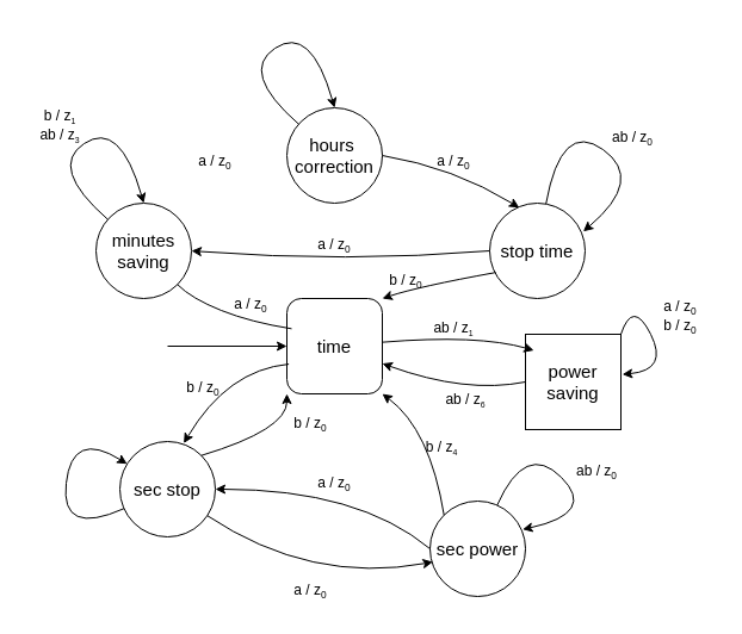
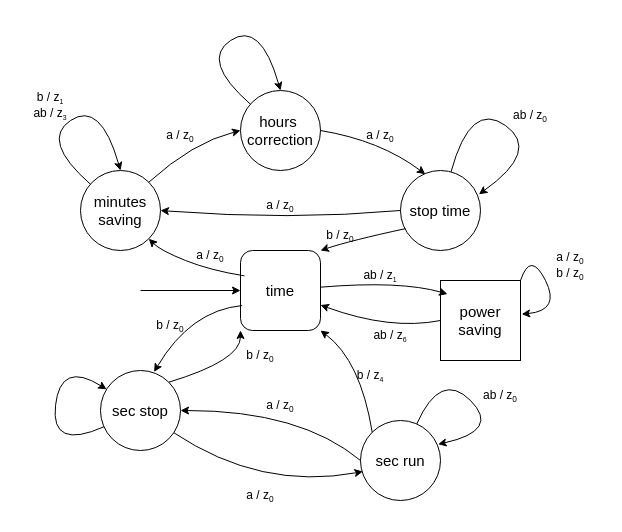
  <mxCell id="0" />
  <mxCell id="1" parent="0" />
  <mxCell id="2" value="time" style="whiteSpace=wrap;html=1;aspect=fixed;fillColor=none;fontSize=15;rounded=1;" vertex="1" parent="1"><mxGeometry x="240" y="250" width="80" height="80" as="geometry" /></mxCell>
  <mxCell id="3" value="minutes saving" style="ellipse;whiteSpace=wrap;html=1;aspect=fixed;fillColor=none;fontSize=15;" vertex="1" parent="1"><mxGeometry x="80" y="170" width="80" height="80" as="geometry" /></mxCell>
  <mxCell id="4" value="hours&amp;nbsp;&lt;div&gt;&lt;span style=&quot;background-color: transparent; color: light-dark(rgb(0, 0, 0), rgb(255, 255, 255));&quot;&gt;correction&lt;/span&gt;&lt;/div&gt;" style="ellipse;whiteSpace=wrap;html=1;aspect=fixed;fillColor=none;fontSize=15;" vertex="1" parent="1"><mxGeometry x="240" y="90" width="80" height="80" as="geometry" /></mxCell>
- <mxCell id="5" value="stop time" style="ellipse;whiteSpace=wrap;html=1;aspect=fixed;fillColor=none;fontSize=15;" vertex="1" parent="1"><mxGeometry x="410" y="170" width="80" height="80" as="geometry" /></mxCell>
+ <mxCell id="5" value="stop time" style="ellipse;whiteSpace=wrap;html=1;aspect=fixed;fillColor=none;fontSize=15;" vertex="1" parent="1"><mxGeometry x="400" y="170" width="80" height="80" as="geometry" /></mxCell>
  <mxCell id="6" value="sec stop" style="ellipse;whiteSpace=wrap;html=1;aspect=fixed;fillColor=none;fontSize=15;" vertex="1" parent="1"><mxGeometry x="100" y="370" width="80" height="80" as="geometry" /></mxCell>
- <mxCell id="7" value="sec power" style="ellipse;whiteSpace=wrap;html=1;aspect=fixed;fillColor=none;fontSize=15;" vertex="1" parent="1"><mxGeometry x="360" y="420" width="80" height="80" as="geometry" /></mxCell>
- <mxCell id="8" value="" style="curved=1;endArrow=none;html=1;rounded=0;entryX=1;entryY=1;entryDx=0;entryDy=0;exitX=0.05;exitY=0.317;exitDx=0;exitDy=0;exitPerimeter=0;" edge="1" parent="1" source="2" target="3"><mxGeometry width="50" height="50" relative="1" as="geometry"><mxPoint x="160" y="300" as="sourcePoint" /><mxPoint x="210" y="250" as="targetPoint" /><Array as="points"><mxPoint x="210" y="270" /><mxPoint x="160" y="250" /></Array></mxGeometry></mxCell>
+ <mxCell id="7" value="sec run" style="ellipse;whiteSpace=wrap;html=1;aspect=fixed;fillColor=none;fontSize=15;" vertex="1" parent="1"><mxGeometry x="360" y="420" width="80" height="80" as="geometry" /></mxCell>
+ <mxCell id="8" value="" style="curved=1;endArrow=classic;html=1;rounded=0;entryX=1;entryY=1;entryDx=0;entryDy=0;exitX=0.05;exitY=0.317;exitDx=0;exitDy=0;exitPerimeter=0;" edge="1" parent="1" source="2" target="3"><mxGeometry width="50" height="50" relative="1" as="geometry"><mxPoint x="160" y="300" as="sourcePoint" /><mxPoint x="210" y="250" as="targetPoint" /><Array as="points"><mxPoint x="210" y="270" /><mxPoint x="160" y="250" /></Array></mxGeometry></mxCell>
+ <mxCell id="9" value="" style="curved=1;endArrow=classic;html=1;rounded=0;entryX=0;entryY=0.5;entryDx=0;entryDy=0;exitX=1;exitY=0;exitDx=0;exitDy=0;" edge="1" parent="1" source="3" target="4"><mxGeometry width="50" height="50" relative="1" as="geometry"><mxPoint x="226" y="147" as="sourcePoint" /><mxPoint x="130" y="110" as="targetPoint" /><Array as="points"><mxPoint x="192" y="142" /></Array></mxGeometry></mxCell>
  <mxCell id="10" value="" style="curved=1;endArrow=classic;html=1;rounded=0;entryX=0.31;entryY=0.047;entryDx=0;entryDy=0;exitX=1;exitY=0.5;exitDx=0;exitDy=0;entryPerimeter=0;" edge="1" parent="1" source="4" target="5"><mxGeometry width="50" height="50" relative="1" as="geometry"><mxPoint x="320" y="202" as="sourcePoint" /><mxPoint x="412" y="150" as="targetPoint" /><Array as="points"><mxPoint x="380" y="140" /></Array></mxGeometry></mxCell>
  <mxCell id="11" value="" style="curved=1;endArrow=classic;html=1;rounded=0;entryX=1;entryY=0;entryDx=0;entryDy=0;exitX=0.062;exitY=0.727;exitDx=0;exitDy=0;exitPerimeter=0;" edge="1" parent="1" source="5" target="2"><mxGeometry width="50" height="50" relative="1" as="geometry"><mxPoint x="330" y="310" as="sourcePoint" /><mxPoint x="435" y="354" as="targetPoint" /><Array as="points"><mxPoint x="350" y="240" /></Array></mxGeometry></mxCell>
  <mxCell id="12" value="" style="curved=1;endArrow=classic;html=1;rounded=0;entryX=1;entryY=0.5;entryDx=0;entryDy=0;exitX=0;exitY=0.5;exitDx=0;exitDy=0;" edge="1" parent="1" source="5" target="3"><mxGeometry width="50" height="50" relative="1" as="geometry"><mxPoint x="326" y="189.5" as="sourcePoint" /><mxPoint x="220" y="230.5" as="targetPoint" /><Array as="points"><mxPoint x="290" y="220" /></Array></mxGeometry></mxCell>
  <mxCell id="13" value="" style="curved=1;endArrow=classic;html=1;rounded=0;entryX=0.5;entryY=0;entryDx=0;entryDy=0;" edge="1" parent="1" source="3" target="3"><mxGeometry width="50" height="50" relative="1" as="geometry"><mxPoint x="20" y="190" as="sourcePoint" /><mxPoint x="140" y="150" as="targetPoint" /><Array as="points"><mxPoint x="40" y="140" /><mxPoint x="100" y="100" /></Array></mxGeometry></mxCell>
  <mxCell id="14" value="" style="curved=1;endArrow=classic;html=1;rounded=0;entryX=0.5;entryY=0;entryDx=0;entryDy=0;" edge="1" parent="1" source="4" target="4"><mxGeometry width="50" height="50" relative="1" as="geometry"><mxPoint x="250" y="104" as="sourcePoint" /><mxPoint x="280" y="90" as="targetPoint" /><Array as="points"><mxPoint x="200" y="60" /><mxPoint x="260" y="20" /></Array></mxGeometry></mxCell>
  <mxCell id="15" value="" style="curved=1;endArrow=classic;html=1;rounded=0;entryX=0.98;entryY=0.297;entryDx=0;entryDy=0;entryPerimeter=0;" edge="1" parent="1" source="5" target="5"><mxGeometry width="50" height="50" relative="1" as="geometry"><mxPoint x="450" y="140" as="sourcePoint" /><mxPoint x="520" y="200" as="targetPoint" /><Array as="points"><mxPoint x="470" y="100" /><mxPoint x="540" y="150" /></Array></mxGeometry></mxCell>
  <mxCell id="16" value="" style="endArrow=classic;html=1;rounded=0;entryX=0;entryY=0.5;entryDx=0;entryDy=0;" edge="1" parent="1" target="2"><mxGeometry width="50" height="50" relative="1" as="geometry"><mxPoint x="140" y="290" as="sourcePoint" /><mxPoint x="320" y="240" as="targetPoint" /></mxGeometry></mxCell>
  <mxCell id="17" value="" style="curved=1;endArrow=classic;html=1;rounded=0;entryX=0.67;entryY=0.018;entryDx=0;entryDy=0;exitX=0.02;exitY=0.688;exitDx=0;exitDy=0;exitPerimeter=0;entryPerimeter=0;" edge="1" parent="1" source="2" target="6"><mxGeometry width="50" height="50" relative="1" as="geometry"><mxPoint x="294" y="360" as="sourcePoint" /><mxPoint x="188" y="401" as="targetPoint" /><Array as="points"><mxPoint x="190" y="310" /></Array></mxGeometry></mxCell>
  <mxCell id="18" value="" style="curved=1;endArrow=classic;html=1;rounded=0;entryX=0;entryY=1;entryDx=0;entryDy=0;exitX=1;exitY=0;exitDx=0;exitDy=0;" edge="1" parent="1" source="6" target="2"><mxGeometry width="50" height="50" relative="1" as="geometry"><mxPoint x="252" y="315" as="sourcePoint" /><mxPoint x="184" y="381" as="targetPoint" /><Array as="points"><mxPoint x="240" y="360" /></Array></mxGeometry></mxCell>
  <mxCell id="19" value="" style="curved=1;endArrow=classic;html=1;rounded=0;entryX=0.03;entryY=0.638;entryDx=0;entryDy=0;entryPerimeter=0;" edge="1" parent="1" source="6" target="7"><mxGeometry width="50" height="50" relative="1" as="geometry"><mxPoint x="240" y="504" as="sourcePoint" /><mxPoint x="304" y="440" as="targetPoint" /><Array as="points"><mxPoint x="260" y="490" /></Array></mxGeometry></mxCell>
  <mxCell id="20" value="" style="curved=1;endArrow=classic;html=1;rounded=0;entryX=1;entryY=0.5;entryDx=0;entryDy=0;exitX=0;exitY=0.5;exitDx=0;exitDy=0;" edge="1" parent="1" source="7" target="6"><mxGeometry width="50" height="50" relative="1" as="geometry"><mxPoint x="207" y="431" as="sourcePoint" /><mxPoint x="372" y="431" as="targetPoint" /><Array as="points"><mxPoint x="300" y="410" /></Array></mxGeometry></mxCell>
  <mxCell id="21" value="" style="curved=1;endArrow=classic;html=1;rounded=0;entryX=1;entryY=1;entryDx=0;entryDy=0;exitX=0;exitY=0;exitDx=0;exitDy=0;" edge="1" parent="1" source="7" target="2"><mxGeometry width="50" height="50" relative="1" as="geometry"><mxPoint x="370" y="420" as="sourcePoint" /><mxPoint x="210" y="420" as="targetPoint" /><Array as="points"><mxPoint x="360" y="360" /></Array></mxGeometry></mxCell>
  <mxCell id="22" value="" style="curved=1;endArrow=classic;html=1;rounded=0;entryX=0.97;entryY=0.297;entryDx=0;entryDy=0;entryPerimeter=0;" edge="1" parent="1" source="7" target="7"><mxGeometry width="50" height="50" relative="1" as="geometry"><mxPoint x="410" y="350" as="sourcePoint" /><mxPoint x="447" y="394" as="targetPoint" /><Array as="points"><mxPoint x="440" y="370" /><mxPoint x="500" y="430" /></Array></mxGeometry></mxCell>
  <mxCell id="23" value="" style="curved=1;endArrow=classic;html=1;rounded=0;" edge="1" parent="1" source="6" target="6"><mxGeometry width="50" height="50" relative="1" as="geometry"><mxPoint x="50" y="464" as="sourcePoint" /><mxPoint x="80" y="450" as="targetPoint" /><Array as="points"><mxPoint x="50" y="450" /><mxPoint x="60" y="360" /></Array></mxGeometry></mxCell>
  <mxCell id="24" value="a / z&lt;span style=&quot;font-size: 10px;&quot;&gt;&lt;sub&gt;0&lt;/sub&gt;&lt;/span&gt;" style="text;html=1;align=center;verticalAlign=middle;whiteSpace=wrap;rounded=0;" vertex="1" parent="1"><mxGeometry x="230" y="480" width="60" height="30" as="geometry" /></mxCell>
  <mxCell id="25" value="ab / z&lt;span style=&quot;font-size: 10px;&quot;&gt;&lt;sub&gt;0&lt;/sub&gt;&lt;/span&gt;" style="text;html=1;align=center;verticalAlign=middle;whiteSpace=wrap;rounded=0;" vertex="1" parent="1"><mxGeometry x="470" y="380" width="60" height="30" as="geometry" /></mxCell>
  <mxCell id="26" value="a / z&lt;span style=&quot;font-size: 10px;&quot;&gt;&lt;sub&gt;0&lt;/sub&gt;&lt;/span&gt;" style="text;html=1;align=center;verticalAlign=middle;whiteSpace=wrap;rounded=0;" vertex="1" parent="1"><mxGeometry x="250" y="390" width="60" height="30" as="geometry" /></mxCell>
  <mxCell id="27" value="ab / z&lt;span style=&quot;font-size: 10px;&quot;&gt;&lt;sub&gt;0&lt;/sub&gt;&lt;/span&gt;" style="text;html=1;align=center;verticalAlign=middle;whiteSpace=wrap;rounded=0;" vertex="1" parent="1"><mxGeometry x="500" y="100" width="60" height="30" as="geometry" /></mxCell>
  <mxCell id="28" value="b / z&lt;span style=&quot;font-size: 10px;&quot;&gt;&lt;sub&gt;0&lt;/sub&gt;&lt;/span&gt;" style="text;html=1;align=center;verticalAlign=middle;whiteSpace=wrap;rounded=0;" vertex="1" parent="1"><mxGeometry x="230" y="340" width="60" height="30" as="geometry" /></mxCell>
  <mxCell id="29" value="b / z&lt;span style=&quot;font-size: 10px;&quot;&gt;&lt;sub&gt;0&lt;/sub&gt;&lt;/span&gt;" style="text;html=1;align=center;verticalAlign=middle;whiteSpace=wrap;rounded=0;" vertex="1" parent="1"><mxGeometry x="140" y="310" width="60" height="30" as="geometry" /></mxCell>
  <mxCell id="30" value="b / z&lt;span style=&quot;font-size: 8.333px;&quot;&gt;&lt;sub&gt;4&lt;/sub&gt;&lt;/span&gt;" style="text;html=1;align=center;verticalAlign=middle;whiteSpace=wrap;rounded=0;" vertex="1" parent="1"><mxGeometry x="340" y="360" width="60" height="30" as="geometry" /></mxCell>
  <mxCell id="31" value="b / z&lt;span style=&quot;font-size: 10px;&quot;&gt;&lt;sub&gt;0&lt;/sub&gt;&lt;/span&gt;" style="text;html=1;align=center;verticalAlign=middle;whiteSpace=wrap;rounded=0;" vertex="1" parent="1"><mxGeometry x="310" y="220" width="60" height="30" as="geometry" /></mxCell>
  <mxCell id="32" value="a / z&lt;span style=&quot;font-size: 10px;&quot;&gt;&lt;sub&gt;0&lt;/sub&gt;&lt;/span&gt;" style="text;html=1;align=center;verticalAlign=middle;whiteSpace=wrap;rounded=0;" vertex="1" parent="1"><mxGeometry x="180" y="240" width="60" height="30" as="geometry" /></mxCell>
  <mxCell id="33" value="a / z&lt;span style=&quot;font-size: 10px;&quot;&gt;&lt;sub&gt;0&lt;/sub&gt;&lt;/span&gt;" style="text;html=1;align=center;verticalAlign=middle;whiteSpace=wrap;rounded=0;" vertex="1" parent="1"><mxGeometry x="250" y="190" width="60" height="30" as="geometry" /></mxCell>
  <mxCell id="34" value="a / z&lt;span style=&quot;font-size: 10px;&quot;&gt;&lt;sub&gt;0&lt;/sub&gt;&lt;/span&gt;" style="text;html=1;align=center;verticalAlign=middle;whiteSpace=wrap;rounded=0;" vertex="1" parent="1"><mxGeometry x="150" y="120" width="60" height="30" as="geometry" /></mxCell>
  <mxCell id="35" value="a / z&lt;span style=&quot;font-size: 10px;&quot;&gt;&lt;sub&gt;0&lt;/sub&gt;&lt;/span&gt;" style="text;html=1;align=center;verticalAlign=middle;whiteSpace=wrap;rounded=0;" vertex="1" parent="1"><mxGeometry x="350" y="120" width="60" height="30" as="geometry" /></mxCell>
  <mxCell id="36" value="b / z&lt;span style=&quot;font-size: 8.333px;&quot;&gt;&lt;sub&gt;1&lt;/sub&gt;&lt;/span&gt;&lt;div&gt;ab / z&lt;span style=&quot;font-size: 8.333px;&quot;&gt;&lt;sub&gt;3&lt;/sub&gt;&lt;/span&gt;&lt;span style=&quot;font-size: 8.333px;&quot;&gt;&lt;sub&gt;&lt;br&gt;&lt;/sub&gt;&lt;/span&gt;&lt;/div&gt;" style="text;html=1;align=center;verticalAlign=middle;whiteSpace=wrap;rounded=0;" vertex="1" parent="1"><mxGeometry x="20" y="90" width="60" height="30" as="geometry" /></mxCell>
  <mxCell id="37" value="ab / z&lt;span style=&quot;font-size: 8.333px;&quot;&gt;&lt;sub&gt;1&lt;/sub&gt;&lt;/span&gt;" style="text;html=1;align=center;verticalAlign=middle;whiteSpace=wrap;rounded=0;" vertex="1" parent="1"><mxGeometry x="350" y="260" width="60" height="30" as="geometry" /></mxCell>
  <mxCell id="38" value="" style="curved=1;endArrow=classic;html=1;rounded=0;entryX=0.088;entryY=0.169;entryDx=0;entryDy=0;entryPerimeter=0;" edge="1" parent="1" source="2" target="39"><mxGeometry width="50" height="50" relative="1" as="geometry"><mxPoint x="340" y="270" as="sourcePoint" /><mxPoint x="599.89" y="305" as="targetPoint" /><Array as="points"><mxPoint x="400" y="280" /></Array></mxGeometry></mxCell>
  <mxCell id="39" value="power saving" style="whiteSpace=wrap;html=1;aspect=fixed;fillColor=none;fontSize=15;rounded=0;" vertex="1" parent="1"><mxGeometry x="440" y="280" width="80" height="80" as="geometry" /></mxCell>
  <mxCell id="40" value="" style="curved=1;endArrow=classic;html=1;rounded=0;exitX=0;exitY=0.5;exitDx=0;exitDy=0;" edge="1" parent="1" source="39" target="2"><mxGeometry width="50" height="50" relative="1" as="geometry"><mxPoint x="336.5" y="333" as="sourcePoint" /><mxPoint x="330" y="301" as="targetPoint" /><Array as="points"><mxPoint x="390" y="330" /></Array></mxGeometry></mxCell>
  <mxCell id="41" value="ab / z&lt;span style=&quot;font-size: 8.333px;&quot;&gt;&lt;sub&gt;6&lt;/sub&gt;&lt;/span&gt;" style="text;html=1;align=center;verticalAlign=middle;whiteSpace=wrap;rounded=0;" vertex="1" parent="1"><mxGeometry x="360" y="320" width="60" height="30" as="geometry" /></mxCell>
  <mxCell id="42" value="a / z&lt;span style=&quot;font-size: 10px;&quot;&gt;&lt;sub&gt;0&lt;/sub&gt;&lt;/span&gt;&lt;div&gt;b / z&lt;span style=&quot;font-size: 10px;&quot;&gt;&lt;sub&gt;0&lt;/sub&gt;&lt;/span&gt;&lt;span style=&quot;font-size: 10px;&quot;&gt;&lt;sub&gt;&lt;br&gt;&lt;/sub&gt;&lt;/span&gt;&lt;/div&gt;" style="text;html=1;align=center;verticalAlign=middle;whiteSpace=wrap;rounded=0;" vertex="1" parent="1"><mxGeometry x="540" y="250" width="60" height="30" as="geometry" /></mxCell>
  <mxCell id="43" value="" style="curved=1;endArrow=classic;html=1;rounded=0;entryX=1.015;entryY=0.421;entryDx=0;entryDy=0;entryPerimeter=0;exitX=1;exitY=0;exitDx=0;exitDy=0;" edge="1" parent="1" source="39" target="39"><mxGeometry width="50" height="50" relative="1" as="geometry"><mxPoint x="500" y="287" as="sourcePoint" /><mxPoint x="528" y="310" as="targetPoint" /><Array as="points"><mxPoint x="530" y="250" /><mxPoint x="560" y="310" /></Array></mxGeometry></mxCell>
